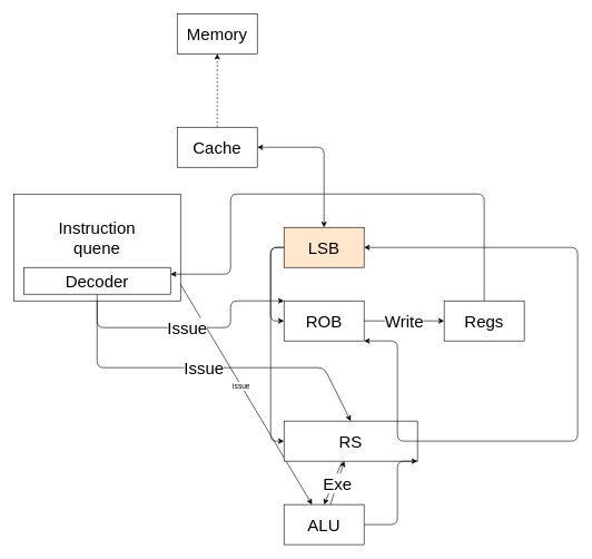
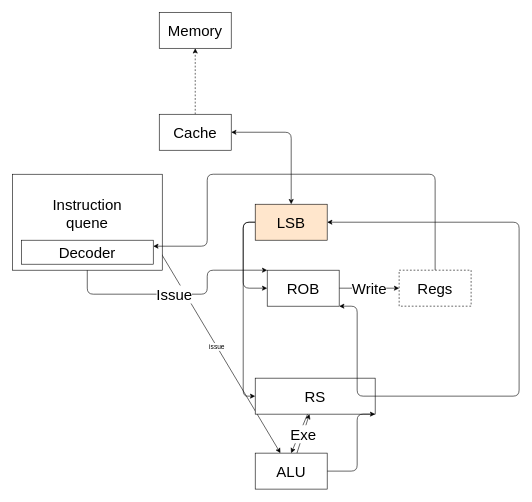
  <mxCell id="0" />
  <mxCell id="1" parent="0" />
  <mxCell id="2" style="edgeStyle=none;html=1;entryX=0.5;entryY=1;entryDx=0;entryDy=0;dashed=1;" parent="1" source="3" target="23" edge="1"><mxGeometry relative="1" as="geometry" /></mxCell>
  <mxCell id="3" value="&lt;font style=&quot;font-size: 25px;&quot;&gt;Cache&lt;/font&gt;" style="rounded=0;whiteSpace=wrap;html=1;fontSize=25;" parent="1" vertex="1"><mxGeometry x="265" y="190" width="120" height="60" as="geometry" /></mxCell>
  <mxCell id="4" style="edgeStyle=none;html=1;entryX=0.5;entryY=0;entryDx=0;entryDy=0;fontSize=25;" parent="1" source="24" target="7" edge="1"><mxGeometry relative="1" as="geometry" /></mxCell>
  <mxCell id="5" value="issue" style="edgeStyle=none;html=1;exitX=1;exitY=0;exitDx=0;exitDy=0;" parent="1" source="24" target="18" edge="1"><mxGeometry relative="1" as="geometry" /></mxCell>
  <mxCell id="6" value="&lt;font style=&quot;font-size: 25px;&quot;&gt;Issue&lt;/font&gt;" style="edgeStyle=none;html=1;fontSize=25;entryX=0;entryY=0;entryDx=0;entryDy=0;exitX=0.5;exitY=1;exitDx=0;exitDy=0;" parent="1" source="24" target="9" edge="1"><mxGeometry relative="1" as="geometry"><Array as="points"><mxPoint x="145" y="490" /><mxPoint x="345" y="490" /><mxPoint x="345" y="450" /></Array></mxGeometry></mxCell>
  <mxCell id="7" value="Instruction&lt;br style=&quot;font-size: 25px;&quot;&gt;quene&lt;br&gt;&lt;br&gt;" style="rounded=0;whiteSpace=wrap;html=1;fontSize=25;" parent="1" vertex="1"><mxGeometry x="20" y="290" width="250" height="160" as="geometry" /></mxCell>
  <mxCell id="8" value="Write" style="edgeStyle=none;html=1;entryX=0;entryY=0.5;entryDx=0;entryDy=0;fontSize=25;" parent="1" source="9" target="11" edge="1"><mxGeometry relative="1" as="geometry" /></mxCell>
- <mxCell id="9" value="ROB" style="rounded=0;whiteSpace=wrap;html=1;fontSize=25;" parent="1" vertex="1"><mxGeometry x="425" y="450" width="120" height="60" as="geometry" /></mxCell>
+ <mxCell id="9" value="ROB" style="rounded=0;whiteSpace=wrap;html=1;fontSize=25;" parent="1" vertex="1"><mxGeometry x="445" y="450" width="120" height="60" as="geometry" /></mxCell>
  <mxCell id="10" style="edgeStyle=none;html=1;entryX=1;entryY=0.25;entryDx=0;entryDy=0;" parent="1" source="11" target="24" edge="1"><mxGeometry relative="1" as="geometry"><Array as="points"><mxPoint x="725" y="290" /><mxPoint x="345" y="290" /><mxPoint x="345" y="410" /></Array></mxGeometry></mxCell>
- <mxCell id="11" value="Regs" style="rounded=0;whiteSpace=wrap;html=1;fontSize=25;" parent="1" vertex="1"><mxGeometry x="665" y="450" width="120" height="60" as="geometry" /></mxCell>
+ <mxCell id="11" value="Regs" style="rounded=0;whiteSpace=wrap;html=1;fontSize=25;dashed=1;" parent="1" vertex="1"><mxGeometry x="665" y="450" width="120" height="60" as="geometry" /></mxCell>
  <mxCell id="12" style="edgeStyle=none;html=1;entryX=0.5;entryY=0;entryDx=0;entryDy=0;fontSize=25;" parent="1" source="13" target="18" edge="1"><mxGeometry relative="1" as="geometry" /></mxCell>
  <mxCell id="13" value="RS" style="rounded=0;whiteSpace=wrap;html=1;fontSize=25;" parent="1" vertex="1"><mxGeometry x="425" y="630" width="200" height="60" as="geometry" /></mxCell>
  <mxCell id="14" value="Exe" style="edgeStyle=none;html=1;fontSize=25;" parent="1" source="18" target="13" edge="1"><mxGeometry relative="1" as="geometry"><mxPoint x="515" y="640" as="targetPoint" /></mxGeometry></mxCell>
  <mxCell id="15" style="edgeStyle=none;html=1;entryX=1;entryY=0.5;entryDx=0;entryDy=0;exitX=1;exitY=0.5;exitDx=0;exitDy=0;" parent="1" source="13" target="21" edge="1"><mxGeometry relative="1" as="geometry"><Array as="points"><mxPoint x="865" y="660" /><mxPoint x="865" y="370" /></Array></mxGeometry></mxCell>
  <mxCell id="16" style="edgeStyle=none;html=1;entryX=1;entryY=1;entryDx=0;entryDy=0;exitX=1;exitY=0.5;exitDx=0;exitDy=0;" parent="1" source="13" target="9" edge="1"><mxGeometry relative="1" as="geometry"><Array as="points"><mxPoint x="595" y="660" /><mxPoint x="595" y="510" /></Array></mxGeometry></mxCell>
  <mxCell id="17" style="edgeStyle=none;html=1;entryX=1;entryY=1;entryDx=0;entryDy=0;" parent="1" source="18" target="13" edge="1"><mxGeometry relative="1" as="geometry"><Array as="points"><mxPoint x="595" y="785" /><mxPoint x="595" y="690" /></Array></mxGeometry></mxCell>
  <mxCell id="18" value="ALU" style="rounded=0;whiteSpace=wrap;html=1;fontSize=25;" parent="1" vertex="1"><mxGeometry x="425" y="755" width="120" height="60" as="geometry" /></mxCell>
  <mxCell id="19" style="edgeStyle=none;html=1;entryX=0;entryY=0.5;entryDx=0;entryDy=0;" parent="1" source="21" target="9" edge="1"><mxGeometry relative="1" as="geometry"><Array as="points"><mxPoint x="405" y="370" /><mxPoint x="405" y="480" /></Array></mxGeometry></mxCell>
  <mxCell id="20" style="edgeStyle=none;html=1;entryX=0;entryY=0.5;entryDx=0;entryDy=0;" parent="1" source="21" target="13" edge="1"><mxGeometry relative="1" as="geometry"><Array as="points"><mxPoint x="405" y="370" /><mxPoint x="405" y="660" /></Array></mxGeometry></mxCell>
  <mxCell id="21" value="LSB" style="rounded=0;whiteSpace=wrap;html=1;fontSize=25;fillColor=#ffe6cc;" parent="1" vertex="1"><mxGeometry x="425" y="340" width="120" height="60" as="geometry" /></mxCell>
  <mxCell id="22" value="" style="endArrow=classic;startArrow=classic;html=1;fontSize=25;entryX=1;entryY=0.5;entryDx=0;entryDy=0;exitX=0.5;exitY=0;exitDx=0;exitDy=0;" parent="1" source="21" target="3" edge="1"><mxGeometry width="50" height="50" relative="1" as="geometry"><mxPoint x="335" y="670" as="sourcePoint" /><mxPoint x="385" y="620" as="targetPoint" /><Array as="points"><mxPoint x="485" y="220" /></Array></mxGeometry></mxCell>
  <mxCell id="23" value="&lt;font style=&quot;font-size: 25px;&quot;&gt;Memory&lt;/font&gt;" style="rounded=0;whiteSpace=wrap;html=1;fontSize=25;" parent="1" vertex="1"><mxGeometry x="265" y="20" width="120" height="60" as="geometry" /></mxCell>
  <mxCell id="24" value="Decoder" style="rounded=0;whiteSpace=wrap;html=1;fontSize=25;" parent="1" vertex="1"><mxGeometry x="35" y="400" width="220" height="40" as="geometry" /></mxCell>
- <mxCell id="25" value="&lt;font style=&quot;font-size: 25px;&quot;&gt;Issue&lt;/font&gt;" style="edgeStyle=none;html=1;entryX=0.5;entryY=0;entryDx=0;entryDy=0;fontSize=25;exitX=0.5;exitY=1;exitDx=0;exitDy=0;" parent="1" source="24" target="13" edge="1"><mxGeometry relative="1" as="geometry"><Array as="points"><mxPoint x="145" y="550" /><mxPoint x="485" y="550" /></Array></mxGeometry></mxCell>
